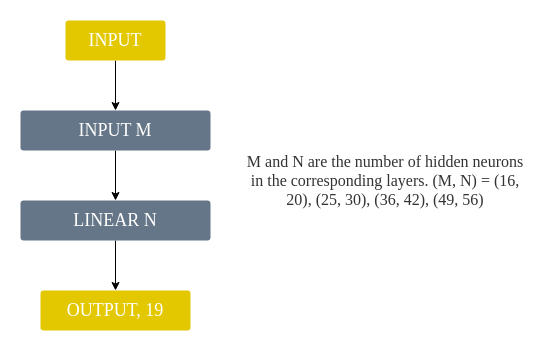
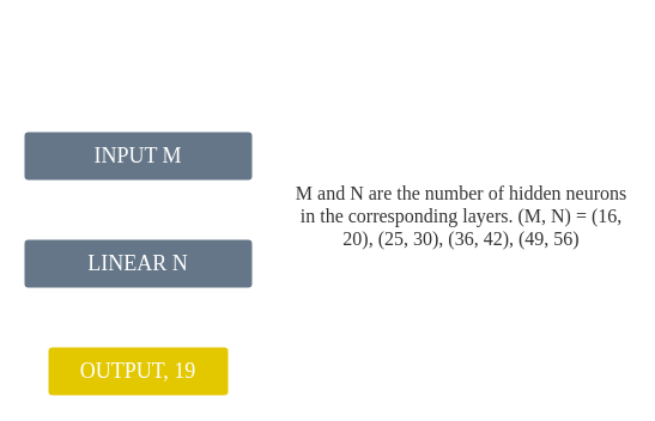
  <mxCell id="0" />
  <mxCell id="1" parent="0" />
- <mxCell id="2" style="edgeStyle=orthogonalEdgeStyle;rounded=0;orthogonalLoop=1;jettySize=auto;html=1;exitX=0.5;exitY=1;exitDx=0;exitDy=0;entryX=0.5;entryY=0;entryDx=0;entryDy=0;" edge="1" parent="1" source="3" target="6"><mxGeometry relative="1" as="geometry" /></mxCell>
- <mxCell id="3" value="&lt;font face=&quot;Monaco&quot; style=&quot;font-size: 18px&quot;&gt;INPUT&lt;/font&gt;" style="rounded=1;whiteSpace=wrap;html=1;strokeColor=none;fillColor=#e3c800;fontColor=#ffffff;arcSize=8;" parent="1" vertex="1"><mxGeometry x="65" y="20" width="100" height="40" as="geometry" /></mxCell>
  <mxCell id="4" value="&lt;font face=&quot;Monaco&quot; style=&quot;font-size: 18px&quot;&gt;OUTPUT, 19&lt;/font&gt;" style="rounded=1;whiteSpace=wrap;html=1;strokeColor=none;fillColor=#e3c800;fontColor=#ffffff;arcSize=8;" parent="1" vertex="1"><mxGeometry x="40" y="290" width="150" height="40" as="geometry" /></mxCell>
- <mxCell id="5" style="edgeStyle=orthogonalEdgeStyle;rounded=0;orthogonalLoop=1;jettySize=auto;html=1;exitX=0.5;exitY=1;exitDx=0;exitDy=0;entryX=0.5;entryY=0;entryDx=0;entryDy=0;" edge="1" parent="1" source="6" target="8"><mxGeometry relative="1" as="geometry" /></mxCell>
  <mxCell id="6" value="&lt;font face=&quot;Monaco&quot; style=&quot;font-size: 18px&quot;&gt;INPUT M&lt;/font&gt;" style="rounded=1;whiteSpace=wrap;html=1;strokeColor=none;fillColor=#647687;fontColor=#ffffff;arcSize=8;" vertex="1" parent="1"><mxGeometry x="20" y="110" width="190" height="40" as="geometry" /></mxCell>
- <mxCell id="7" style="edgeStyle=orthogonalEdgeStyle;rounded=0;orthogonalLoop=1;jettySize=auto;html=1;exitX=0.5;exitY=1;exitDx=0;exitDy=0;entryX=0.5;entryY=0;entryDx=0;entryDy=0;" edge="1" parent="1" source="8" target="4"><mxGeometry relative="1" as="geometry" /></mxCell>
  <mxCell id="8" value="&lt;font face=&quot;Monaco&quot; style=&quot;font-size: 18px&quot;&gt;LINEAR N&lt;/font&gt;" style="rounded=1;whiteSpace=wrap;html=1;strokeColor=none;fillColor=#647687;fontColor=#ffffff;arcSize=8;" vertex="1" parent="1"><mxGeometry x="20" y="200" width="190" height="40" as="geometry" /></mxCell>
  <mxCell id="9" value="&lt;span style=&quot;font-family: &amp;#34;monaco&amp;#34;&quot;&gt;&lt;font color=&quot;#333333&quot; style=&quot;font-size: 16px&quot;&gt;M and N are the number of hidden neurons in the corresponding layers. (M, N) = (16, 20), (25, 30), (36, 42), (49, 56)&lt;/font&gt;&lt;/span&gt;" style="text;html=1;strokeColor=none;fillColor=none;align=center;verticalAlign=middle;whiteSpace=wrap;rounded=0;" vertex="1" parent="1"><mxGeometry x="245" y="110" width="280" height="140" as="geometry" /></mxCell>
